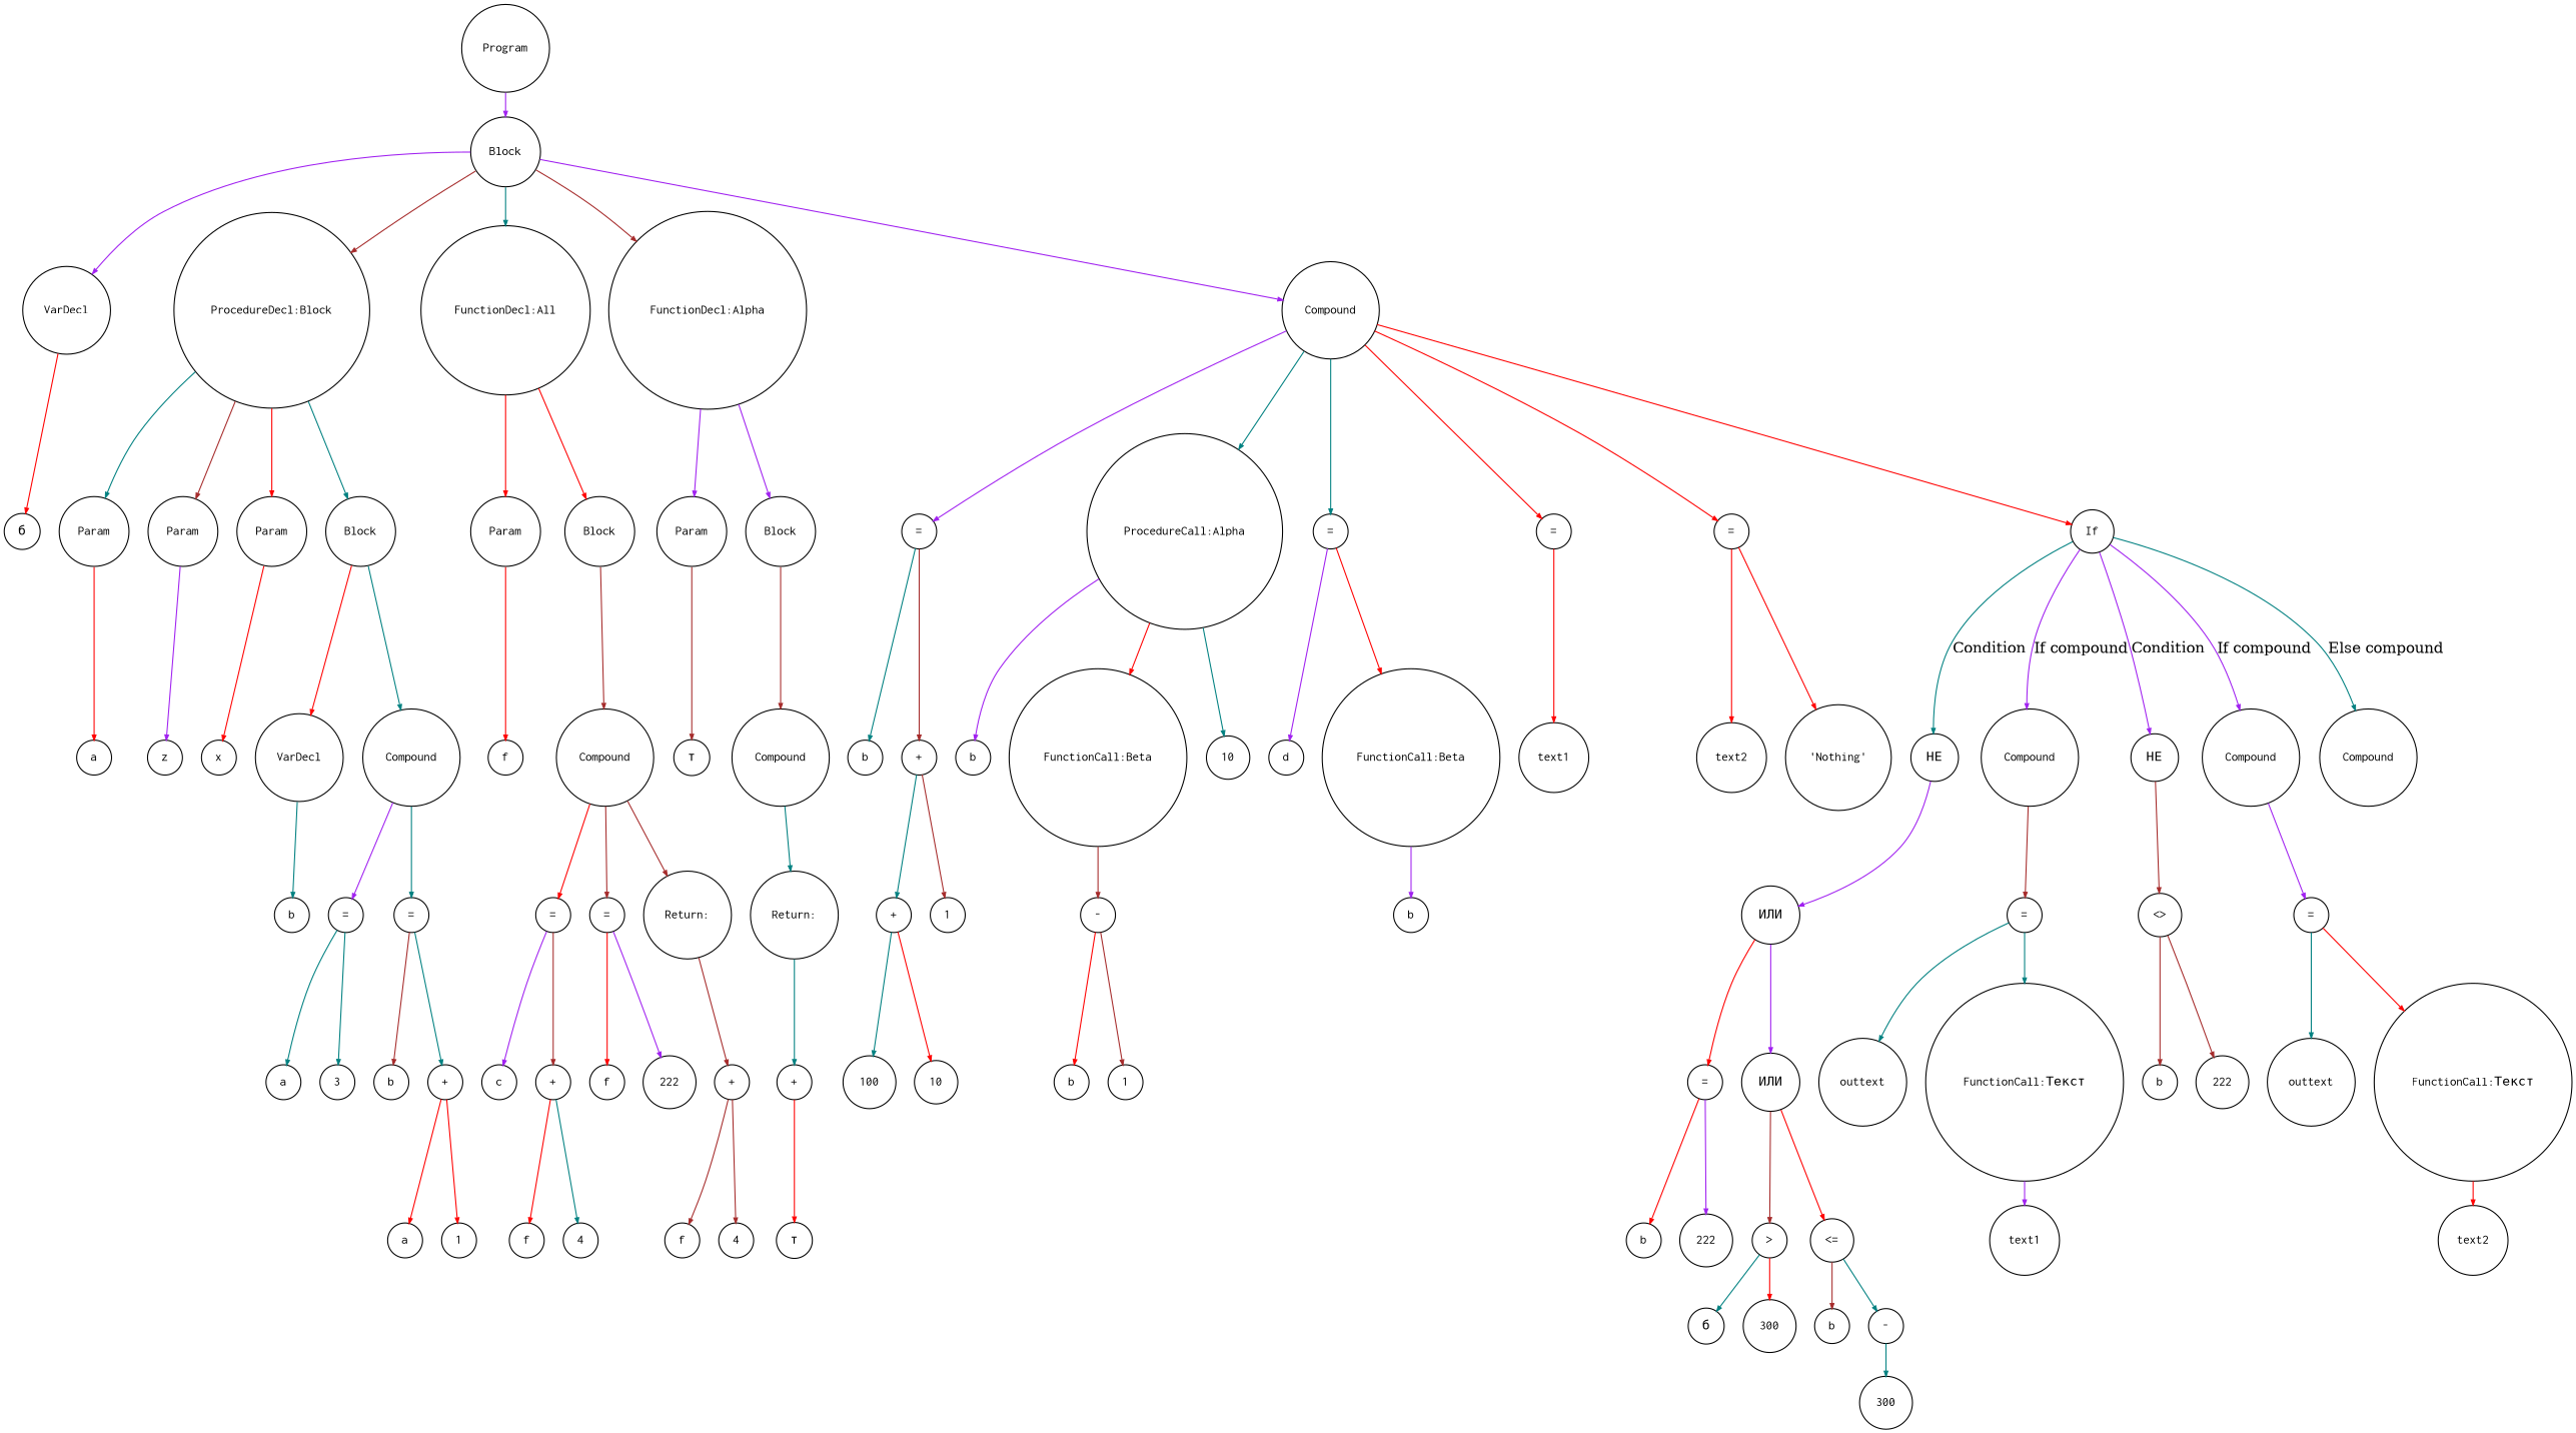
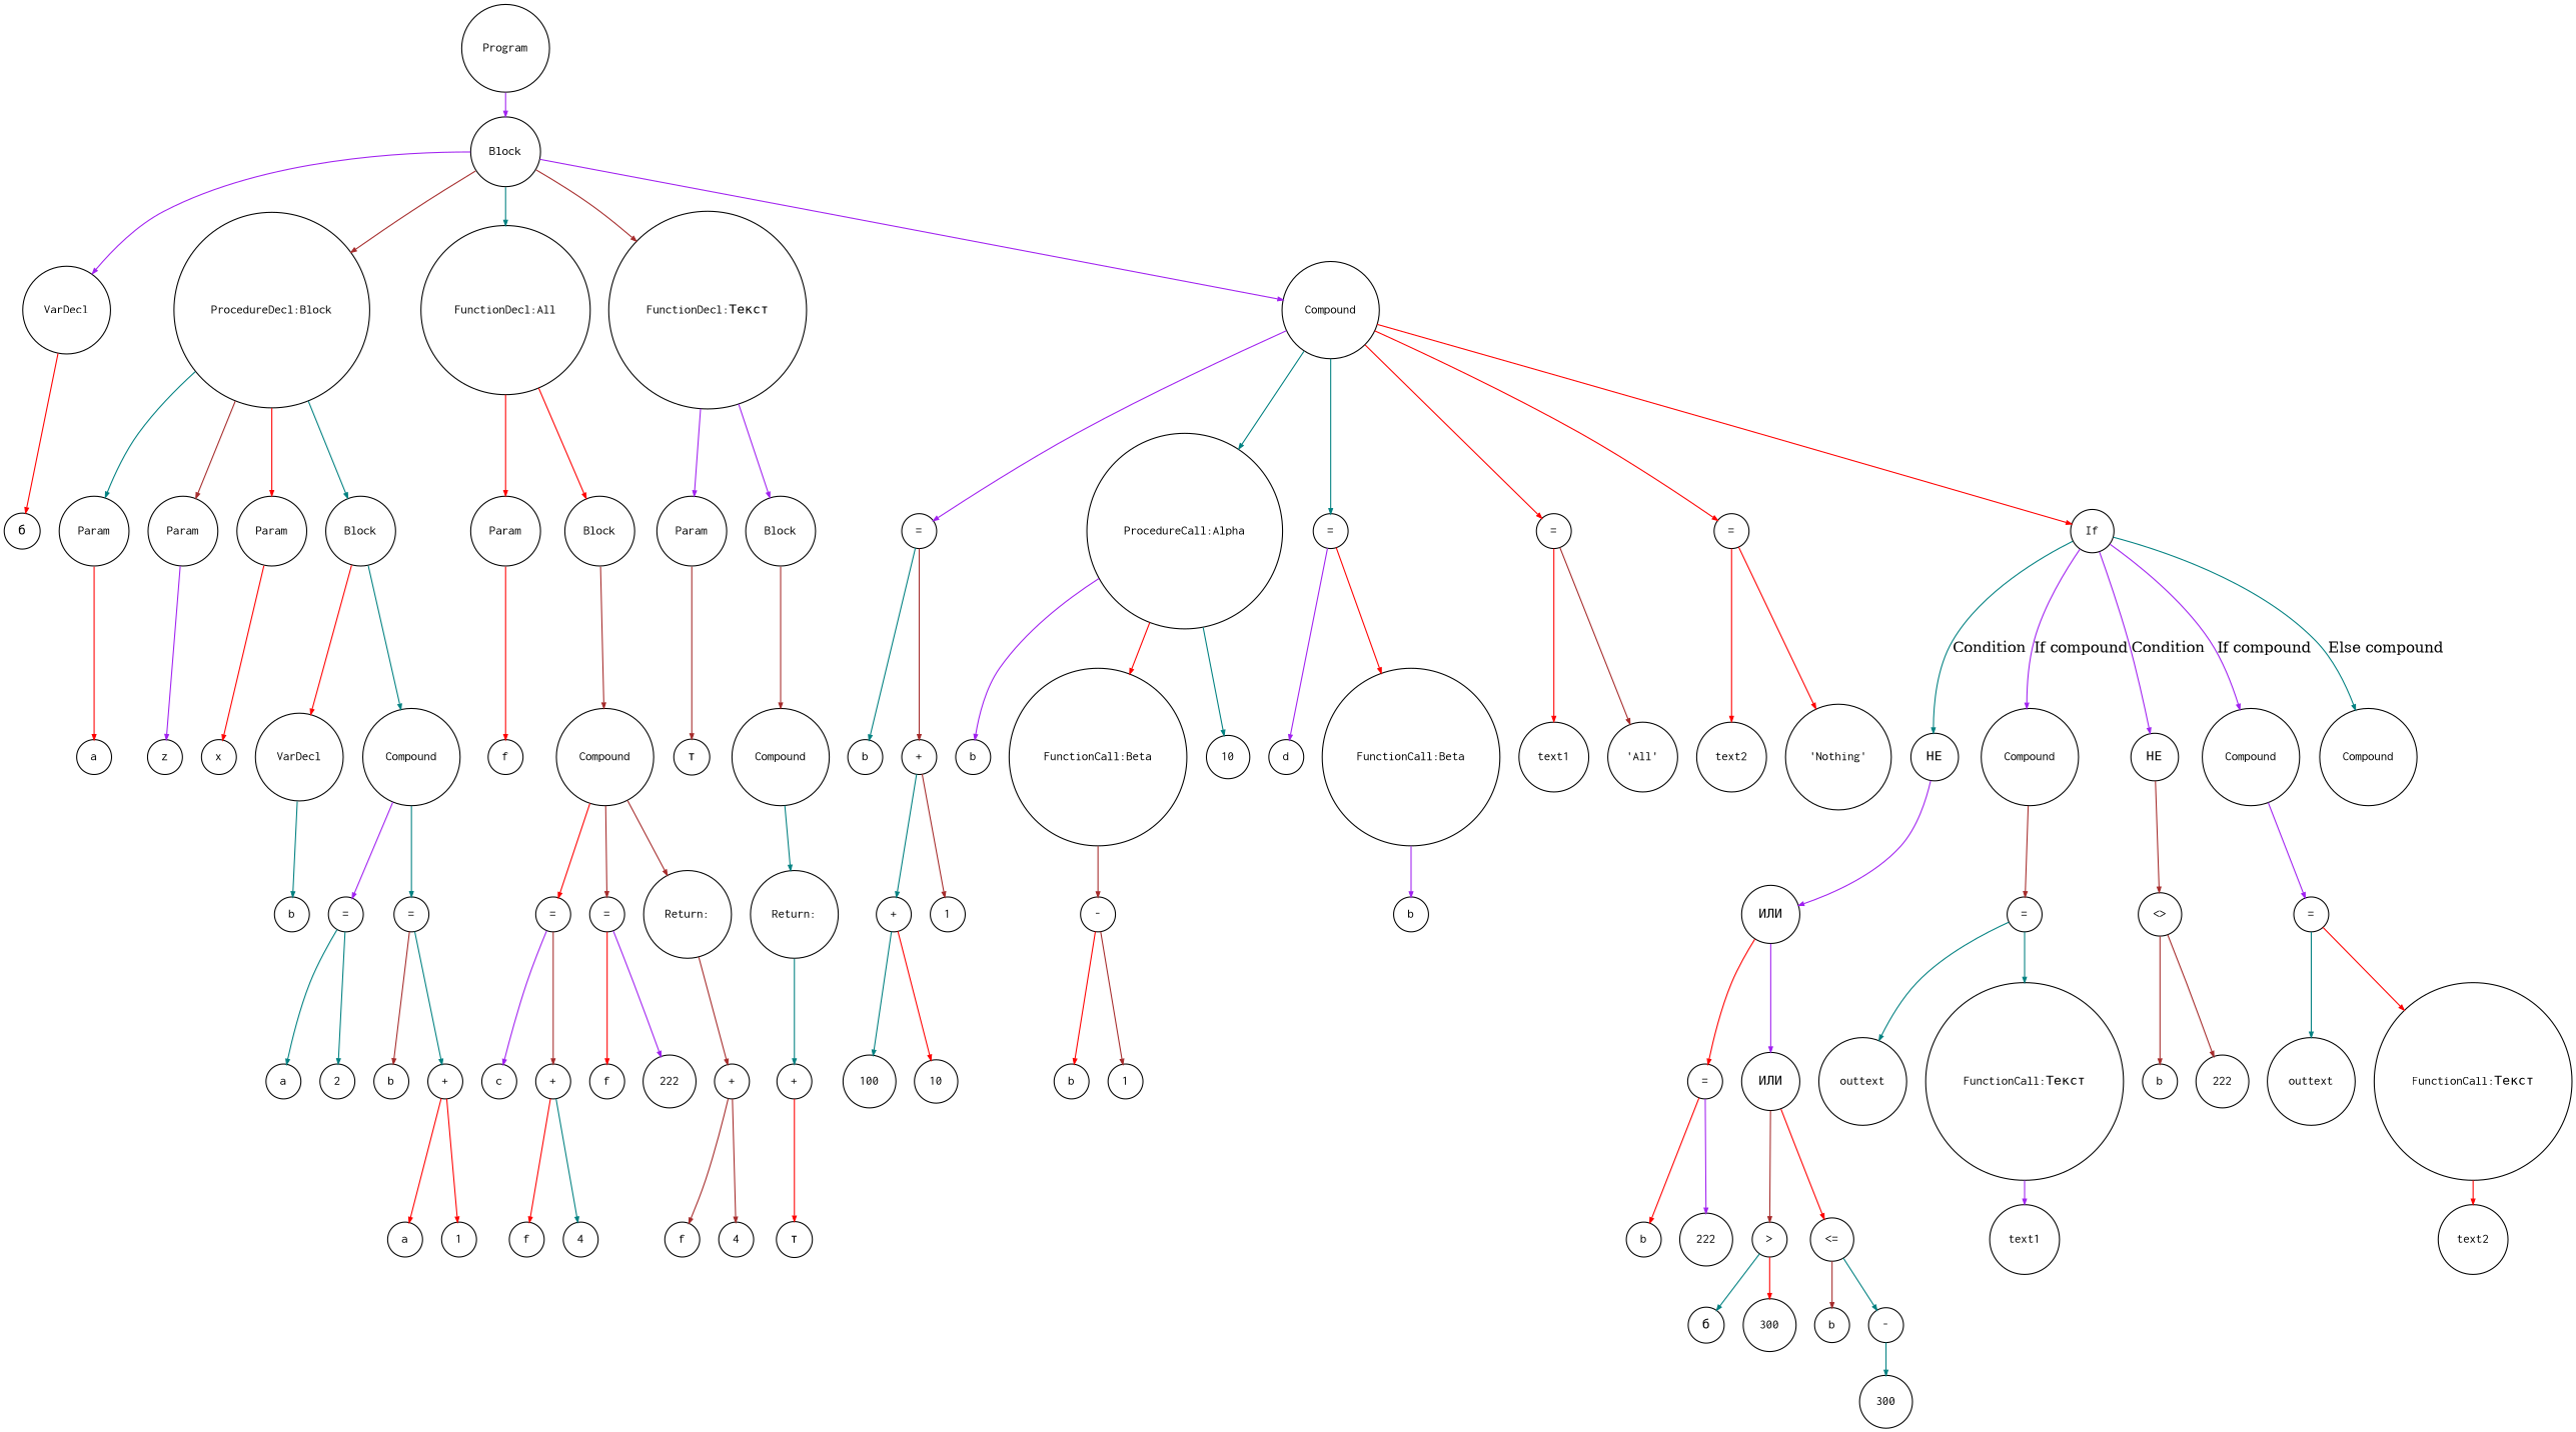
  digraph {
    ranksep=.3
    node [fontname=Courier fontsize=12 shape=circle]
    edge [arrowsize=.5 color=red]
    n1 [height=.1 label=Program]
    n2 [height=.1 label=Block]
    n3 [height=.1 label=VarDecl]
    n4 [height=.1 label="ProcedureDecl:Block"]
    n5 [height=.1 label="FunctionDecl:All"]
-   n6 [height=.1 label="FunctionDecl:Alpha"]
+   n6 [height=.1 label="FunctionDecl:Текст"]
    n7 [height=.1 label=Compound]
    n8 [height=.1 label="б"]
    n9 [height=.1 label=Param]
    n10 [height=.1 label=Param]
    n11 [height=.1 label=Param]
    n12 [height=.1 label=Block]
    n13 [height=.1 label=Param]
    n14 [height=.1 label=Block]
    n15 [height=.1 label=Param]
    n16 [height=.1 label=Block]
    n17 [height=.1 label="="]
    n18 [height=.1 label="ProcedureCall:Alpha"]
    n19 [height=.1 label="="]
    n20 [height=.1 label="="]
    n21 [height=.1 label="="]
    n22 [height=.1 label=If]
    n23 [height=.1 label=a]
    n24 [height=.1 label=z]
    n25 [height=.1 label=x]
    n26 [height=.1 label=VarDecl]
    n27 [height=.1 label=Compound]
    n28 [height=.1 label=b]
    n29 [height=.1 label="="]
    n30 [height=.1 label="="]
    n31 [height=.1 label=a]
-   n32 [height=.1 label=3]
+   n32 [height=.1 label=2]
    n33 [height=.1 label=b]
    n34 [height=.1 label="+"]
    n35 [height=.1 label=a]
    n36 [height=.1 label=1]
    n37 [height=.1 label=f]
    n38 [height=.1 label=Compound]
    n39 [height=.1 label="="]
    n40 [height=.1 label="="]
    n41 [height=.1 label="Return:"]
    n42 [height=.1 label=c]
    n43 [height=.1 label="+"]
    n44 [height=.1 label=f]
    n45 [height=.1 label=222]
    n46 [height=.1 label="+"]
    n47 [height=.1 label=f]
    n48 [height=.1 label=4]
    n49 [height=.1 label=f]
    n50 [height=.1 label=4]
    n51 [height=.1 label="т"]
    n52 [height=.1 label=Compound]
    n53 [height=.1 label="Return:"]
    n54 [height=.1 label="+"]
    n55 [height=.1 label="т"]
    n56 [height=.1 label=b]
    n57 [height=.1 label="+"]
    n58 [height=.1 label=b]
    n59 [height=.1 label="FunctionCall:Beta"]
    n60 [height=.1 label=10]
    n61 [height=.1 label=d]
    n62 [height=.1 label="FunctionCall:Beta"]
    n63 [height=.1 label=text1]
+   n64 [height=.1 label="'All'"]
    n65 [height=.1 label=text2]
    n66 [height=.1 label="'Nothing'"]
    n67 [height=.1 label="НЕ"]
    n68 [height=.1 label=Compound]
    n69 [height=.1 label="НЕ"]
    n70 [height=.1 label=Compound]
    n71 [height=.1 label=Compound]
    n72 [height=.1 label="+"]
    n73 [height=.1 label=1]
    n74 [height=.1 label=100]
    n75 [height=.1 label=10]
    n76 [height=.1 label="-"]
    n77 [height=.1 label=b]
    n78 [height=.1 label=1]
    n79 [height=.1 label=b]
    n80 [height=.1 label="ИЛИ"]
    n81 [height=.1 label="="]
    n82 [height=.1 label="<>"]
    n83 [height=.1 label="="]
    n84 [height=.1 label="="]
    n85 [height=.1 label="ИЛИ"]
    n86 [height=.1 label=b]
    n87 [height=.1 label=222]
    n88 [height=.1 label=">"]
    n89 [height=.1 label="<="]
    n90 [height=.1 label="б"]
    n91 [height=.1 label=300]
    n92 [height=.1 label=b]
    n93 [height=.1 label="-"]
    n94 [height=.1 label=300]
    n95 [height=.1 label=outtext]
    n96 [height=.1 label="FunctionCall:Текст"]
    n97 [height=.1 label=text1]
    n98 [height=.1 label=b]
    n99 [height=.1 label=222]
    n100 [height=.1 label=outtext]
    n101 [height=.1 label="FunctionCall:Текст"]
    n102 [height=.1 label=text2]
    n1 -> n2 [color=purple]
    n2 -> n3 [color=purple]
    n2 -> n4 [color=brown]
    n2 -> n5 [color=teal]
    n2 -> n6 [color=brown]
    n2 -> n7 [color=purple]
    n3 -> n8
    n4 -> n9 [color=teal]
    n4 -> n10 [color=brown]
    n4 -> n11
    n4 -> n12 [color=teal]
    n5 -> n13
    n5 -> n14
    n6 -> n15 [color=purple]
    n6 -> n16 [color=purple]
    n7 -> n17 [color=purple]
    n7 -> n18 [color=teal]
    n7 -> n19 [color=teal]
    n7 -> n20
    n7 -> n21
    n7 -> n22
    n9 -> n23
    n10 -> n24 [color=purple]
    n11 -> n25
    n12 -> n26
    n12 -> n27 [color=teal]
    n13 -> n37
    n14 -> n38 [color=brown]
    n15 -> n51 [color=brown]
    n16 -> n52 [color=brown]
    n17 -> n56 [color=teal]
    n17 -> n57 [color=brown]
    n18 -> n58 [color=purple]
    n18 -> n59
    n18 -> n60 [color=teal]
    n19 -> n61 [color=purple]
    n19 -> n62
    n20 -> n63
+   n20 -> n64 [color=brown]
    n21 -> n65
    n21 -> n66
    n22 -> n67 [color=teal label=Condition]
    n22 -> n68 [color=purple label="If compound"]
    n22 -> n69 [color=purple label=Condition]
    n22 -> n70 [color=purple label="If compound"]
    n22 -> n71 [color=teal label="Else compound"]
    n26 -> n28 [color=teal]
    n27 -> n29 [color=purple]
    n27 -> n30 [color=teal]
    n29 -> n31 [color=teal]
    n29 -> n32 [color=teal]
    n30 -> n33 [color=brown]
    n30 -> n34 [color=teal]
    n34 -> n35
    n34 -> n36
    n38 -> n39
    n38 -> n40 [color=brown]
    n38 -> n41 [color=brown]
    n39 -> n42 [color=purple]
    n39 -> n43 [color=brown]
    n40 -> n44
    n40 -> n45 [color=purple]
    n41 -> n46 [color=brown]
    n43 -> n47
    n43 -> n48 [color=teal]
    n46 -> n49 [color=brown]
    n46 -> n50 [color=brown]
    n52 -> n53 [color=teal]
    n53 -> n54 [color=teal]
    n54 -> n55
    n57 -> n72 [color=teal]
    n57 -> n73 [color=brown]
    n59 -> n76 [color=brown]
    n62 -> n79 [color=purple]
    n67 -> n80 [color=purple]
    n68 -> n81 [color=brown]
    n69 -> n82 [color=brown]
    n70 -> n83 [color=purple]
    n72 -> n74 [color=teal]
    n72 -> n75
    n76 -> n77
    n76 -> n78 [color=brown]
    n80 -> n84
    n80 -> n85 [color=purple]
    n81 -> n95 [color=teal]
    n81 -> n96 [color=teal]
    n82 -> n98 [color=brown]
    n82 -> n99 [color=brown]
    n83 -> n100 [color=teal]
    n83 -> n101
    n84 -> n86
    n84 -> n87 [color=purple]
    n85 -> n88 [color=brown]
    n85 -> n89
    n88 -> n90 [color=teal]
    n88 -> n91
    n89 -> n92 [color=brown]
    n89 -> n93 [color=teal]
    n93 -> n94 [color=teal]
    n96 -> n97 [color=purple]
    n101 -> n102
  }
